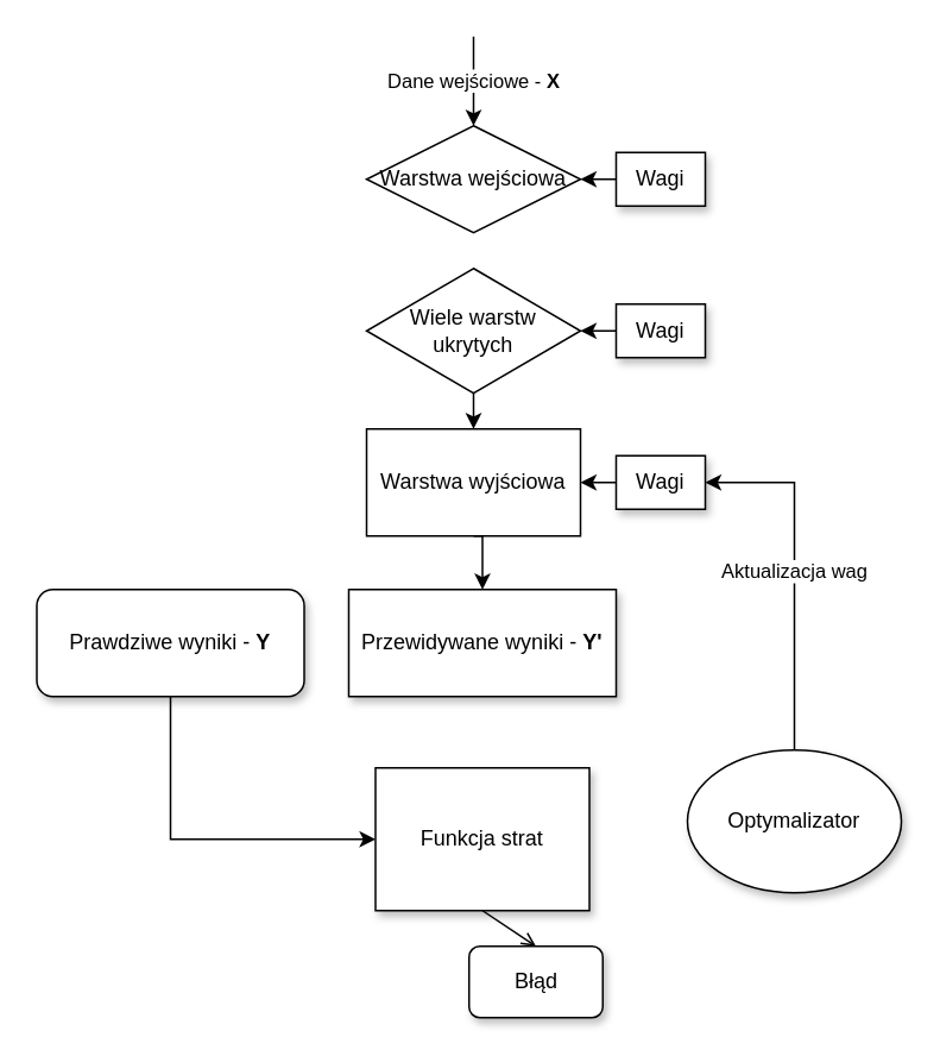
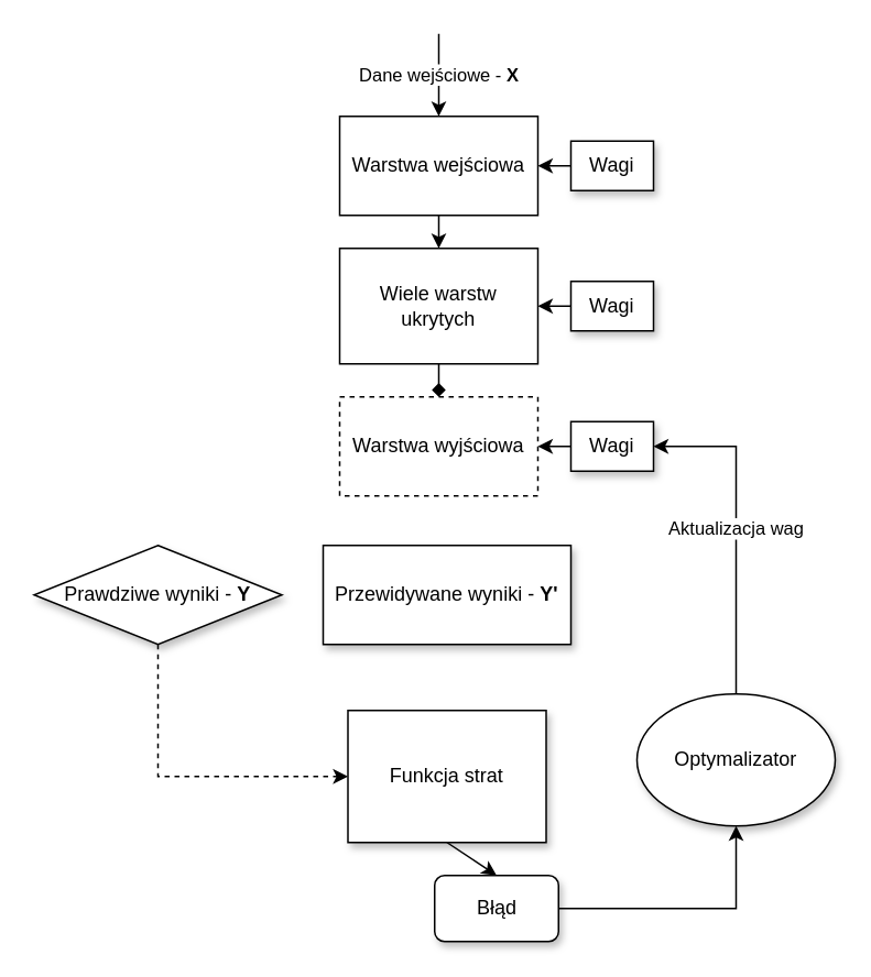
  <mxCell id="0" />
  <mxCell id="1" parent="0" />
- <mxCell id="3" value="Warstwa wejściowa" style="rhombus;whiteSpace=wrap;html=1;" vertex="1" parent="1"><mxGeometry x="205" y="70" width="120" height="60" as="geometry" /></mxCell>
- <mxCell id="4" style="edgeStyle=orthogonalEdgeStyle;rounded=0;orthogonalLoop=1;jettySize=auto;html=1;exitX=0.5;exitY=1;exitDx=0;exitDy=0;entryX=0.5;entryY=0;entryDx=0;entryDy=0;" edge="1" parent="1" source="5" target="15"><mxGeometry relative="1" as="geometry" /></mxCell>
- <mxCell id="5" value="Warstwa wyjściowa&lt;br&gt;" style="rounded=0;whiteSpace=wrap;html=1;" vertex="1" parent="1"><mxGeometry x="205" y="240" width="120" height="60" as="geometry" /></mxCell>
- <mxCell id="6" style="edgeStyle=orthogonalEdgeStyle;rounded=0;orthogonalLoop=1;jettySize=auto;html=1;exitX=0.5;exitY=1;exitDx=0;exitDy=0;entryX=0.5;entryY=0;entryDx=0;entryDy=0;" edge="1" parent="1" source="7" target="5"><mxGeometry relative="1" as="geometry" /></mxCell>
- <mxCell id="7" value="Wiele warstw ukrytych" style="rhombus;whiteSpace=wrap;html=1;" vertex="1" parent="1"><mxGeometry x="205" y="150" width="120" height="70" as="geometry" /></mxCell>
+ <mxCell id="2" style="edgeStyle=orthogonalEdgeStyle;rounded=0;orthogonalLoop=1;jettySize=auto;html=1;exitX=0.5;exitY=1;exitDx=0;exitDy=0;entryX=0.5;entryY=0;entryDx=0;entryDy=0;" edge="1" parent="1" source="3" target="7"><mxGeometry relative="1" as="geometry" /></mxCell>
+ <mxCell id="3" value="Warstwa wejściowa" style="rounded=0;whiteSpace=wrap;html=1;" vertex="1" parent="1"><mxGeometry x="205" y="70" width="120" height="60" as="geometry" /></mxCell>
+ <mxCell id="5" value="Warstwa wyjściowa&lt;br&gt;" style="rounded=0;whiteSpace=wrap;html=1;dashed=1;" vertex="1" parent="1"><mxGeometry x="205" y="240" width="120" height="60" as="geometry" /></mxCell>
+ <mxCell id="6" style="edgeStyle=orthogonalEdgeStyle;rounded=0;orthogonalLoop=1;jettySize=auto;html=1;exitX=0.5;exitY=1;exitDx=0;exitDy=0;entryX=0.5;entryY=0;entryDx=0;entryDy=0;endArrow=diamond;" edge="1" parent="1" source="7" target="5"><mxGeometry relative="1" as="geometry" /></mxCell>
+ <mxCell id="7" value="Wiele warstw ukrytych" style="rounded=0;whiteSpace=wrap;html=1;" vertex="1" parent="1"><mxGeometry x="205" y="150" width="120" height="70" as="geometry" /></mxCell>
  <mxCell id="8" value="Dane wejściowe - &lt;b&gt;X&lt;/b&gt;" style="endArrow=classic;html=1;entryX=0.5;entryY=0;entryDx=0;entryDy=0;" edge="1" parent="1" target="3"><mxGeometry width="50" height="50" relative="1" as="geometry"><mxPoint x="265" y="20" as="sourcePoint" /><mxPoint x="255" y="320" as="targetPoint" /></mxGeometry></mxCell>
  <mxCell id="9" style="edgeStyle=orthogonalEdgeStyle;rounded=0;orthogonalLoop=1;jettySize=auto;html=1;exitX=0;exitY=0.5;exitDx=0;exitDy=0;entryX=1;entryY=0.5;entryDx=0;entryDy=0;" edge="1" parent="1" source="10" target="3"><mxGeometry relative="1" as="geometry" /></mxCell>
  <mxCell id="10" value="Wagi" style="rounded=0;whiteSpace=wrap;html=1;shadow=1;" vertex="1" parent="1"><mxGeometry x="345" y="85" width="50" height="30" as="geometry" /></mxCell>
  <mxCell id="11" style="edgeStyle=orthogonalEdgeStyle;rounded=0;orthogonalLoop=1;jettySize=auto;html=1;exitX=0;exitY=0.5;exitDx=0;exitDy=0;entryX=1;entryY=0.5;entryDx=0;entryDy=0;" edge="1" parent="1" source="12" target="7"><mxGeometry relative="1" as="geometry" /></mxCell>
  <mxCell id="12" value="Wagi" style="rounded=0;whiteSpace=wrap;html=1;shadow=1;" vertex="1" parent="1"><mxGeometry x="345" y="170" width="50" height="30" as="geometry" /></mxCell>
  <mxCell id="13" style="edgeStyle=orthogonalEdgeStyle;rounded=0;orthogonalLoop=1;jettySize=auto;html=1;exitX=0;exitY=0.5;exitDx=0;exitDy=0;entryX=1;entryY=0.5;entryDx=0;entryDy=0;" edge="1" parent="1" source="14" target="5"><mxGeometry relative="1" as="geometry" /></mxCell>
  <mxCell id="14" value="Wagi" style="rounded=0;whiteSpace=wrap;html=1;shadow=1;" vertex="1" parent="1"><mxGeometry x="345" y="255" width="50" height="30" as="geometry" /></mxCell>
  <mxCell id="15" value="Przewidywane wyniki - &lt;b&gt;Y'&lt;/b&gt;" style="whiteSpace=wrap;html=1;shadow=1;rounded=0;" vertex="1" parent="1"><mxGeometry x="195" y="330" width="150" height="60" as="geometry" /></mxCell>
- <mxCell id="16" style="edgeStyle=orthogonalEdgeStyle;rounded=0;orthogonalLoop=1;jettySize=auto;html=1;exitX=0.5;exitY=1;exitDx=0;exitDy=0;entryX=0;entryY=0.5;entryDx=0;entryDy=0;" edge="1" parent="1" source="17" target="19"><mxGeometry relative="1" as="geometry" /></mxCell>
- <mxCell id="17" value="Prawdziwe wyniki - &lt;b&gt;Y&lt;/b&gt;&lt;br&gt;" style="rounded=1;whiteSpace=wrap;html=1;shadow=1;" vertex="1" parent="1"><mxGeometry x="20" y="330" width="150" height="60" as="geometry" /></mxCell>
- <mxCell id="18" style="edgeStyle=none;rounded=0;orthogonalLoop=1;jettySize=auto;html=1;exitX=0.5;exitY=1;exitDx=0;exitDy=0;entryX=0.5;entryY=0;entryDx=0;entryDy=0;endArrow=open;" edge="1" parent="1" source="19" target="21"><mxGeometry relative="1" as="geometry" /></mxCell>
+ <mxCell id="16" style="edgeStyle=orthogonalEdgeStyle;rounded=0;orthogonalLoop=1;jettySize=auto;html=1;exitX=0.5;exitY=1;exitDx=0;exitDy=0;entryX=0;entryY=0.5;entryDx=0;entryDy=0;dashed=1;" edge="1" parent="1" source="17" target="19"><mxGeometry relative="1" as="geometry" /></mxCell>
+ <mxCell id="17" value="Prawdziwe wyniki - &lt;b&gt;Y&lt;/b&gt;&lt;br&gt;" style="rhombus;whiteSpace=wrap;html=1;shadow=1;" vertex="1" parent="1"><mxGeometry x="20" y="330" width="150" height="60" as="geometry" /></mxCell>
+ <mxCell id="18" style="edgeStyle=none;rounded=0;orthogonalLoop=1;jettySize=auto;html=1;exitX=0.5;exitY=1;exitDx=0;exitDy=0;entryX=0.5;entryY=0;entryDx=0;entryDy=0;" edge="1" parent="1" source="19" target="21"><mxGeometry relative="1" as="geometry" /></mxCell>
  <mxCell id="19" value="Funkcja strat" style="whiteSpace=wrap;html=1;shadow=1;rounded=0;" vertex="1" parent="1"><mxGeometry x="210" y="430" width="120" height="80" as="geometry" /></mxCell>
+ <mxCell id="20" style="edgeStyle=orthogonalEdgeStyle;rounded=0;orthogonalLoop=1;jettySize=auto;html=1;exitX=1;exitY=0.5;exitDx=0;exitDy=0;entryX=0.5;entryY=1;entryDx=0;entryDy=0;" edge="1" parent="1" source="21" target="23"><mxGeometry relative="1" as="geometry" /></mxCell>
  <mxCell id="21" value="Błąd" style="rounded=1;whiteSpace=wrap;html=1;shadow=1;" vertex="1" parent="1"><mxGeometry x="262.5" y="530" width="75" height="40" as="geometry" /></mxCell>
  <mxCell id="22" value="Aktualizacja wag" style="edgeStyle=orthogonalEdgeStyle;rounded=0;orthogonalLoop=1;jettySize=auto;html=1;exitX=0.5;exitY=0;exitDx=0;exitDy=0;entryX=1;entryY=0.5;entryDx=0;entryDy=0;" edge="1" parent="1" source="23" target="14"><mxGeometry relative="1" as="geometry" /></mxCell>
  <mxCell id="23" value="Optymalizator" style="ellipse;whiteSpace=wrap;html=1;rounded=0;shadow=1;" vertex="1" parent="1"><mxGeometry x="385" y="420" width="120" height="80" as="geometry" /></mxCell>
